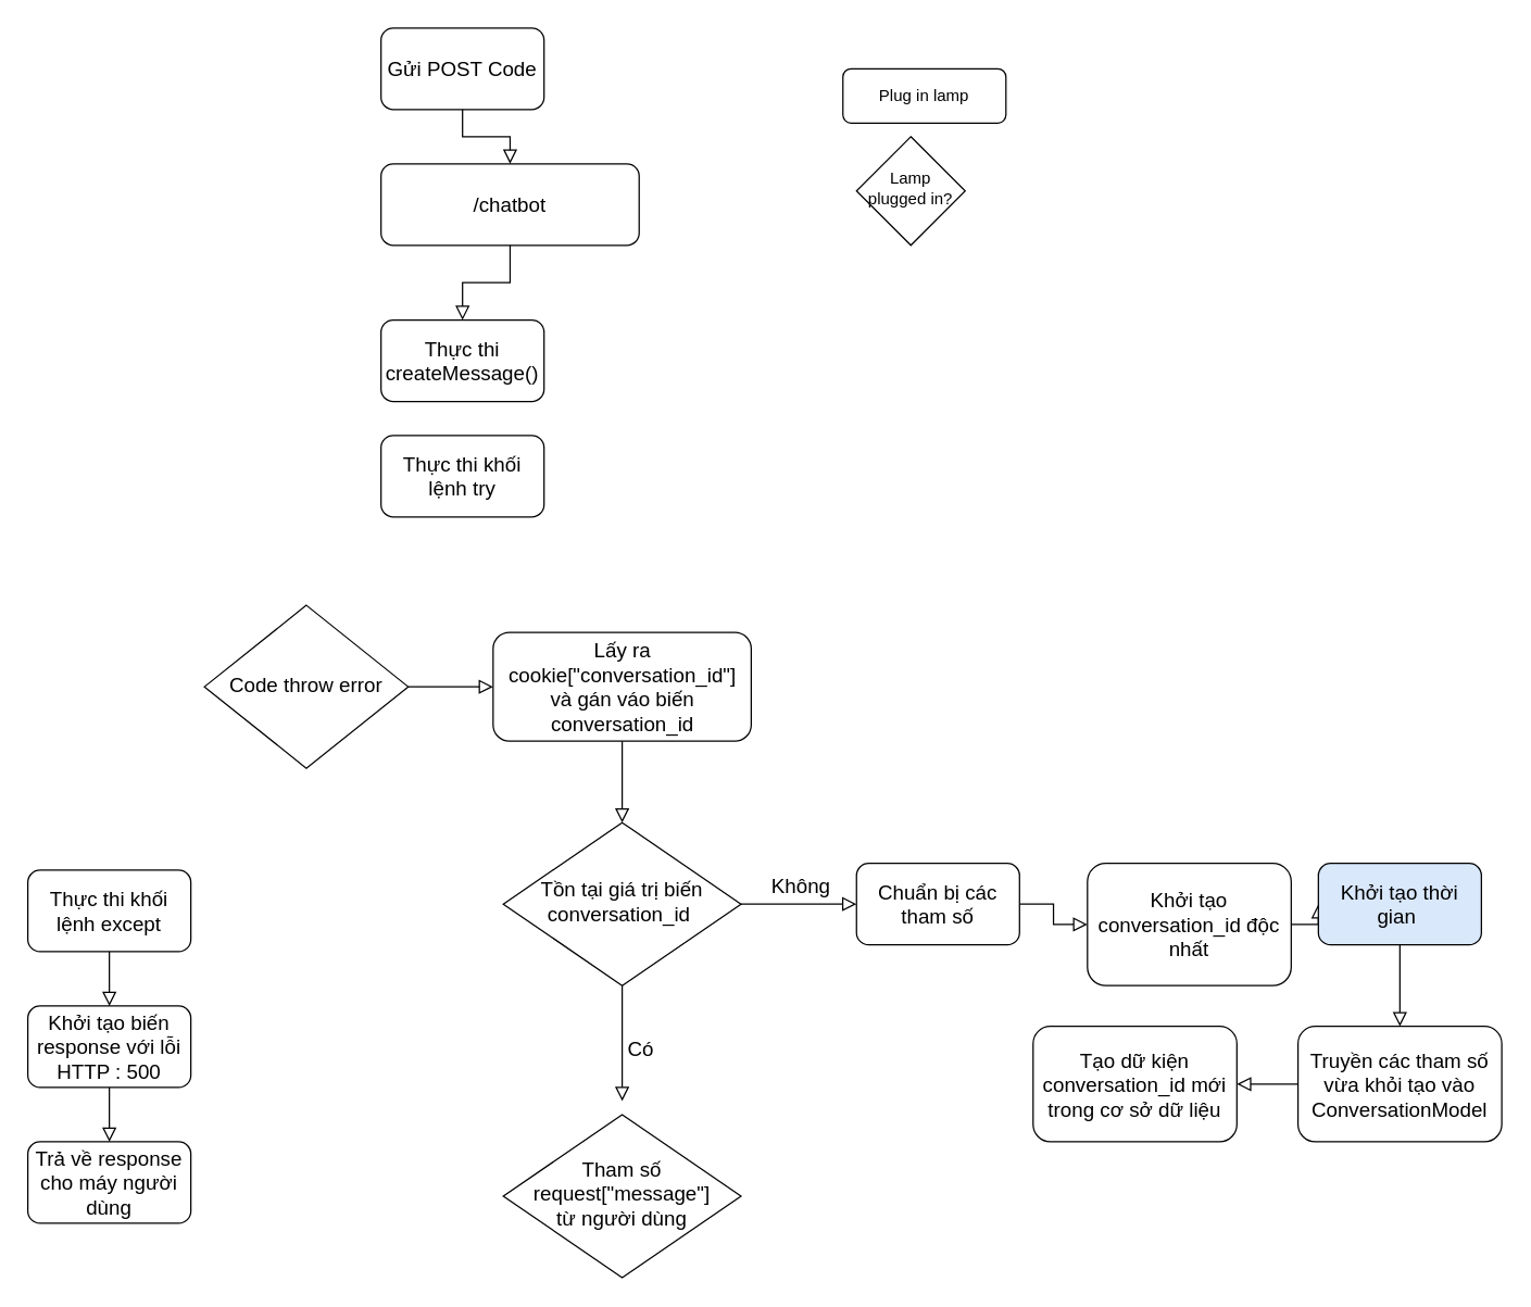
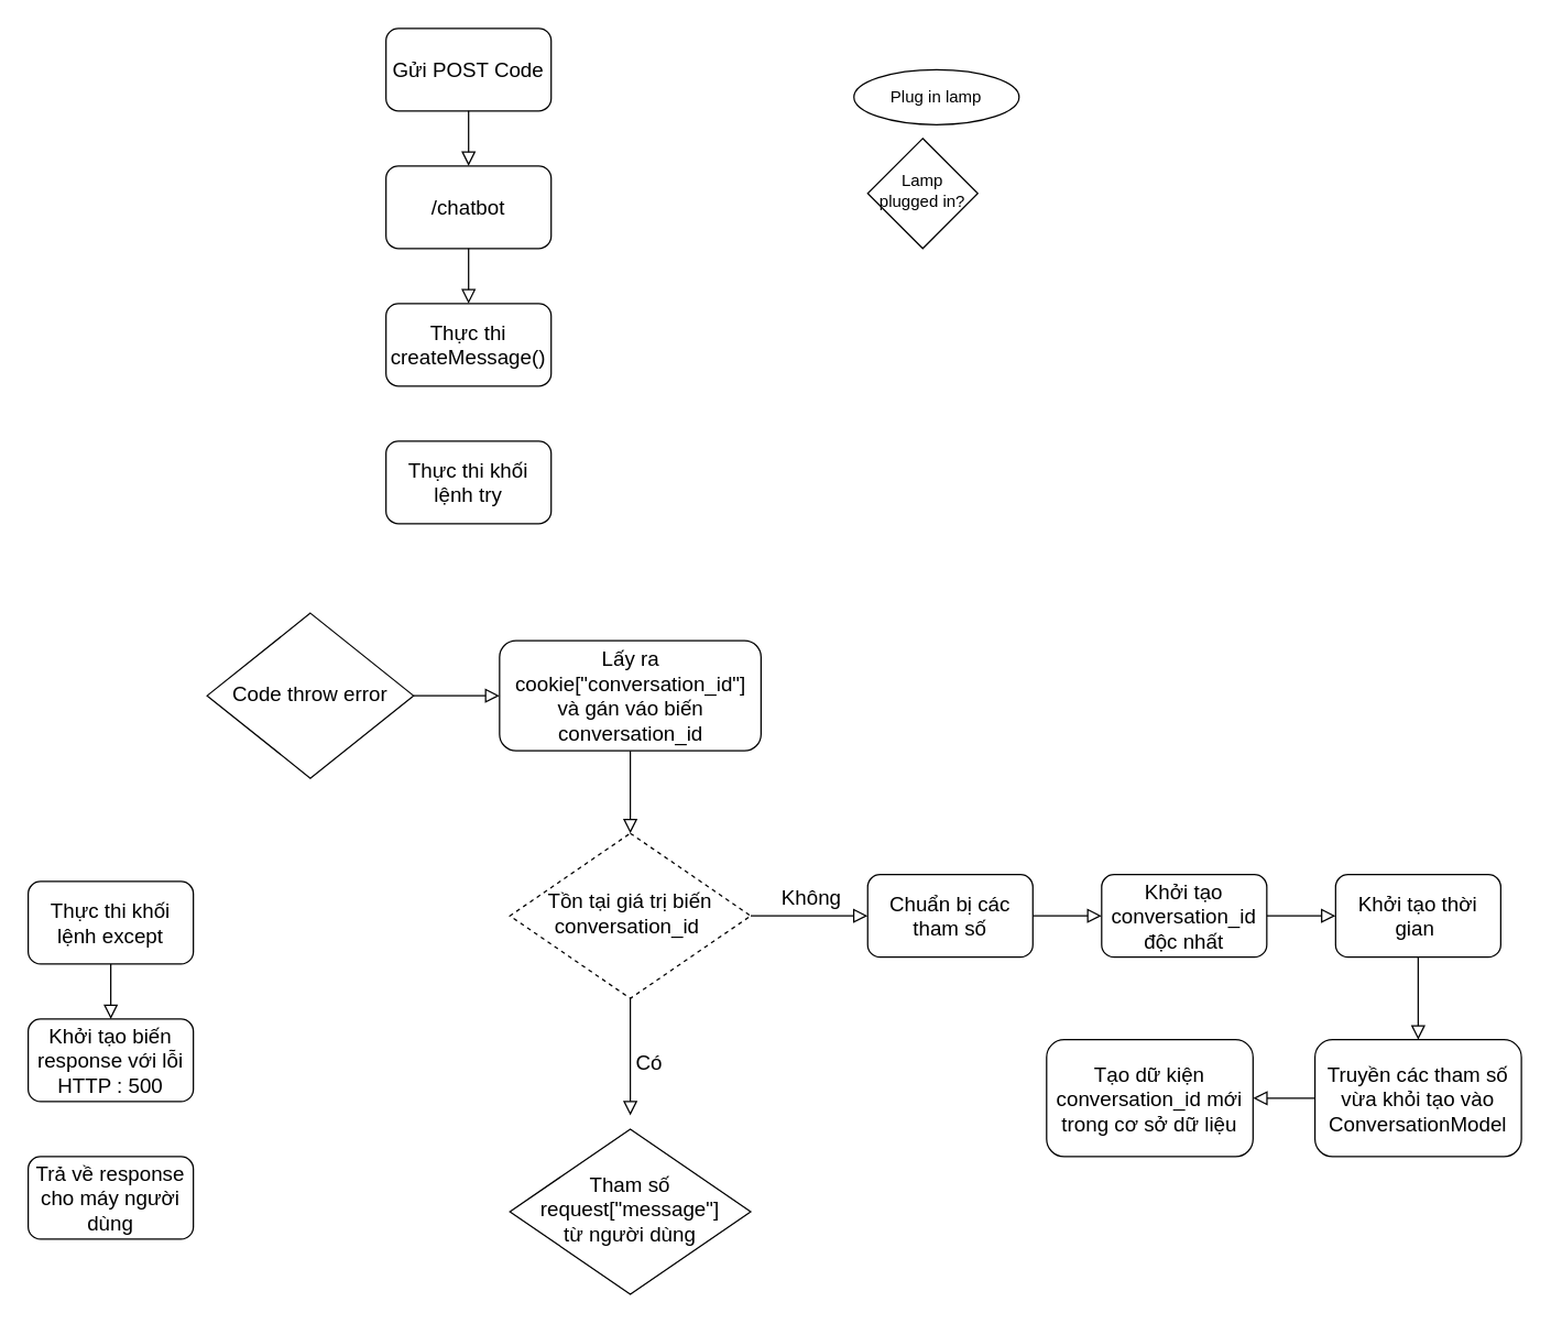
  <mxCell id="0" />
  <mxCell id="1" parent="0" />
- <mxCell id="2" value="/chatbot" style="rounded=1;whiteSpace=wrap;html=1;fontSize=15;glass=0;strokeWidth=1;shadow=0;" parent="1" vertex="1"><mxGeometry x="280" y="120" width="190" height="60" as="geometry" /></mxCell>
- <mxCell id="3" value="Plug in lamp" style="rounded=1;whiteSpace=wrap;html=1;fontSize=12;glass=0;strokeWidth=1;shadow=0;" vertex="1" parent="1"><mxGeometry x="620" y="50" width="120" height="40" as="geometry" /></mxCell>
+ <mxCell id="2" value="/chatbot" style="rounded=1;whiteSpace=wrap;html=1;fontSize=15;glass=0;strokeWidth=1;shadow=0;" parent="1" vertex="1"><mxGeometry x="280" y="120" width="120" height="60" as="geometry" /></mxCell>
+ <mxCell id="3" value="Plug in lamp" style="ellipse;whiteSpace=wrap;html=1;fontSize=12;glass=0;strokeWidth=1;shadow=0;" vertex="1" parent="1"><mxGeometry x="620" y="50" width="120" height="40" as="geometry" /></mxCell>
  <mxCell id="4" value="Lamp&lt;br&gt;plugged in?" style="rhombus;whiteSpace=wrap;html=1;shadow=0;fontFamily=Helvetica;fontSize=12;align=center;strokeWidth=1;spacing=6;spacingTop=-4;" vertex="1" parent="1"><mxGeometry x="630" y="100" width="80" height="80" as="geometry" /></mxCell>
  <mxCell id="5" value="Gửi POST Code" style="rounded=1;whiteSpace=wrap;html=1;fontSize=15;glass=0;strokeWidth=1;shadow=0;" vertex="1" parent="1"><mxGeometry x="280" y="20" width="120" height="60" as="geometry" /></mxCell>
  <mxCell id="6" value="" style="rounded=0;html=1;jettySize=auto;orthogonalLoop=1;fontSize=11;endArrow=block;endFill=0;endSize=8;strokeWidth=1;shadow=0;labelBackgroundColor=none;edgeStyle=orthogonalEdgeStyle;exitX=0.5;exitY=1;exitDx=0;exitDy=0;entryX=0.5;entryY=0;entryDx=0;entryDy=0;" edge="1" parent="1" source="5" target="2"><mxGeometry relative="1" as="geometry"><mxPoint x="350" y="180" as="sourcePoint" /><mxPoint x="340" y="110" as="targetPoint" /></mxGeometry></mxCell>
- <mxCell id="7" value="Thực thi createMessage()" style="rounded=1;whiteSpace=wrap;html=1;fontSize=15;glass=0;strokeWidth=1;shadow=0;" vertex="1" parent="1"><mxGeometry x="280" y="235" width="120" height="60" as="geometry" /></mxCell>
+ <mxCell id="7" value="Thực thi createMessage()" style="rounded=1;whiteSpace=wrap;html=1;fontSize=15;glass=0;strokeWidth=1;shadow=0;" vertex="1" parent="1"><mxGeometry x="280" y="220" width="120" height="60" as="geometry" /></mxCell>
  <mxCell id="8" value="" style="rounded=0;html=1;jettySize=auto;orthogonalLoop=1;fontSize=11;endArrow=block;endFill=0;endSize=8;strokeWidth=1;shadow=0;labelBackgroundColor=none;edgeStyle=orthogonalEdgeStyle;exitX=0.5;exitY=1;exitDx=0;exitDy=0;entryX=0.5;entryY=0;entryDx=0;entryDy=0;" edge="1" parent="1" source="2" target="7"><mxGeometry relative="1" as="geometry"><mxPoint x="339.66" y="180" as="sourcePoint" /><mxPoint x="339.66" y="240" as="targetPoint" /></mxGeometry></mxCell>
  <mxCell id="9" value="Thực thi khối lệnh try" style="rounded=1;whiteSpace=wrap;html=1;fontSize=15;glass=0;strokeWidth=1;shadow=0;" vertex="1" parent="1"><mxGeometry x="280" y="320" width="120" height="60" as="geometry" /></mxCell>
  <mxCell id="10" style="edgeStyle=orthogonalEdgeStyle;shape=connector;rounded=0;orthogonalLoop=1;jettySize=auto;html=1;exitX=1;exitY=0.5;exitDx=0;exitDy=0;shadow=0;labelBackgroundColor=none;fontFamily=Helvetica;fontSize=11;fontColor=default;endArrow=block;endFill=0;endSize=8;strokeColor=default;strokeWidth=1;" edge="1" parent="1" source="11" target="18"><mxGeometry relative="1" as="geometry" /></mxCell>
  <mxCell id="11" value="Code throw error" style="rhombus;whiteSpace=wrap;html=1;shadow=0;fontFamily=Helvetica;fontSize=15;align=center;strokeWidth=1;spacing=6;spacingTop=-4;" vertex="1" parent="1"><mxGeometry x="150" y="445" width="150" height="120" as="geometry" /></mxCell>
  <mxCell id="12" value="Thực thi khối lệnh except" style="rounded=1;whiteSpace=wrap;html=1;fontSize=15;glass=0;strokeWidth=1;shadow=0;" vertex="1" parent="1"><mxGeometry x="20" y="640" width="120" height="60" as="geometry" /></mxCell>
  <mxCell id="13" value="Khởi tạo biến response với lỗi HTTP : 500" style="rounded=1;whiteSpace=wrap;html=1;fontSize=15;glass=0;strokeWidth=1;shadow=0;" vertex="1" parent="1"><mxGeometry x="20" y="740" width="120" height="60" as="geometry" /></mxCell>
  <mxCell id="14" value="" style="rounded=0;html=1;jettySize=auto;orthogonalLoop=1;fontSize=11;endArrow=block;endFill=0;endSize=8;strokeWidth=1;shadow=0;labelBackgroundColor=none;edgeStyle=orthogonalEdgeStyle;exitX=0.5;exitY=1;exitDx=0;exitDy=0;entryX=0.5;entryY=0;entryDx=0;entryDy=0;" edge="1" parent="1" source="12" target="13"><mxGeometry relative="1" as="geometry"><mxPoint x="79.76" y="664.5" as="sourcePoint" /><mxPoint x="79.76" y="704.5" as="targetPoint" /></mxGeometry></mxCell>
  <mxCell id="15" value="Trả về response cho máy người dùng" style="rounded=1;whiteSpace=wrap;html=1;fontSize=15;glass=0;strokeWidth=1;shadow=0;" vertex="1" parent="1"><mxGeometry x="20" y="840" width="120" height="60" as="geometry" /></mxCell>
- <mxCell id="16" value="" style="rounded=0;html=1;jettySize=auto;orthogonalLoop=1;fontSize=11;endArrow=block;endFill=0;endSize=8;strokeWidth=1;shadow=0;labelBackgroundColor=none;edgeStyle=orthogonalEdgeStyle;entryX=0.5;entryY=0;entryDx=0;entryDy=0;exitX=0.5;exitY=1;exitDx=0;exitDy=0;" edge="1" parent="1" source="13" target="15"><mxGeometry relative="1" as="geometry"><mxPoint x="110" y="840" as="sourcePoint" /><mxPoint x="90" y="750" as="targetPoint" /></mxGeometry></mxCell>
  <mxCell id="17" style="edgeStyle=orthogonalEdgeStyle;shape=connector;rounded=0;orthogonalLoop=1;jettySize=auto;html=1;exitX=0.5;exitY=1;exitDx=0;exitDy=0;entryX=0.5;entryY=0;entryDx=0;entryDy=0;shadow=0;labelBackgroundColor=none;fontFamily=Helvetica;fontSize=15;fontColor=default;endArrow=block;endFill=0;endSize=8;strokeColor=default;strokeWidth=1;" edge="1" parent="1" source="18" target="23"><mxGeometry relative="1" as="geometry" /></mxCell>
  <mxCell id="18" value="Lấy ra&lt;br&gt;cookie[&quot;conversation_id&quot;]&lt;br&gt;và gán váo biến conversation_id" style="rounded=1;whiteSpace=wrap;html=1;fontSize=15;glass=0;strokeWidth=1;shadow=0;" vertex="1" parent="1"><mxGeometry x="362.5" y="465" width="190" height="80" as="geometry" /></mxCell>
  <mxCell id="19" style="edgeStyle=orthogonalEdgeStyle;shape=connector;rounded=0;orthogonalLoop=1;jettySize=auto;html=1;exitX=1;exitY=0.5;exitDx=0;exitDy=0;entryX=0;entryY=0.5;entryDx=0;entryDy=0;shadow=0;labelBackgroundColor=none;fontFamily=Helvetica;fontSize=15;fontColor=default;endArrow=block;endFill=0;endSize=8;strokeColor=default;strokeWidth=1;" edge="1" parent="1" source="23" target="25"><mxGeometry relative="1" as="geometry" /></mxCell>
  <mxCell id="20" value="Không&amp;nbsp;" style="edgeLabel;html=1;align=center;verticalAlign=middle;resizable=0;points=[];fontSize=15;fontFamily=Helvetica;fontColor=default;" vertex="1" connectable="0" parent="19"><mxGeometry x="0.176" relative="1" as="geometry"><mxPoint x="-5" y="-15" as="offset" /></mxGeometry></mxCell>
  <mxCell id="21" style="edgeStyle=orthogonalEdgeStyle;shape=connector;rounded=0;orthogonalLoop=1;jettySize=auto;html=1;exitX=0.5;exitY=1;exitDx=0;exitDy=0;entryX=0.5;entryY=0;entryDx=0;entryDy=0;shadow=0;labelBackgroundColor=none;fontFamily=Helvetica;fontSize=15;fontColor=default;endArrow=block;endFill=0;endSize=8;strokeColor=default;strokeWidth=1;" edge="1" parent="1" source="23"><mxGeometry relative="1" as="geometry"><mxPoint x="457.5" y="810" as="targetPoint" /></mxGeometry></mxCell>
  <mxCell id="22" value="Có" style="edgeLabel;html=1;align=center;verticalAlign=middle;resizable=0;points=[];fontSize=15;fontFamily=Helvetica;fontColor=default;" vertex="1" connectable="0" parent="21"><mxGeometry x="0.114" y="1" relative="1" as="geometry"><mxPoint x="12" y="-2" as="offset" /></mxGeometry></mxCell>
- <mxCell id="23" value="Tồn tại giá trị biến conversation_id&amp;nbsp;" style="rhombus;whiteSpace=wrap;html=1;shadow=0;fontFamily=Helvetica;fontSize=15;align=center;strokeWidth=1;spacing=6;spacingTop=-4;" vertex="1" parent="1"><mxGeometry x="370" y="605" width="175" height="120" as="geometry" /></mxCell>
+ <mxCell id="23" value="Tồn tại giá trị biến conversation_id&amp;nbsp;" style="rhombus;whiteSpace=wrap;html=1;shadow=0;fontFamily=Helvetica;fontSize=15;align=center;strokeWidth=1;spacing=6;spacingTop=-4;dashed=1;" vertex="1" parent="1"><mxGeometry x="370" y="605" width="175" height="120" as="geometry" /></mxCell>
  <mxCell id="24" style="edgeStyle=orthogonalEdgeStyle;shape=connector;rounded=0;orthogonalLoop=1;jettySize=auto;html=1;exitX=1;exitY=0.5;exitDx=0;exitDy=0;entryX=0;entryY=0.5;entryDx=0;entryDy=0;shadow=0;labelBackgroundColor=none;fontFamily=Helvetica;fontSize=15;fontColor=default;endArrow=block;endFill=0;endSize=8;strokeColor=default;strokeWidth=1;" edge="1" parent="1" source="25" target="27"><mxGeometry relative="1" as="geometry" /></mxCell>
  <mxCell id="25" value="Chuẩn bị các tham số" style="rounded=1;whiteSpace=wrap;html=1;fontSize=15;glass=0;strokeWidth=1;shadow=0;" vertex="1" parent="1"><mxGeometry x="630" y="635" width="120" height="60" as="geometry" /></mxCell>
  <mxCell id="26" style="edgeStyle=orthogonalEdgeStyle;shape=connector;rounded=0;orthogonalLoop=1;jettySize=auto;html=1;exitX=1;exitY=0.5;exitDx=0;exitDy=0;entryX=0;entryY=0.5;entryDx=0;entryDy=0;shadow=0;labelBackgroundColor=none;fontFamily=Helvetica;fontSize=15;fontColor=default;endArrow=block;endFill=0;endSize=8;strokeColor=default;strokeWidth=1;" edge="1" parent="1" source="27" target="29"><mxGeometry relative="1" as="geometry" /></mxCell>
- <mxCell id="27" value="Khởi tạo conversation_id độc nhất" style="rounded=1;whiteSpace=wrap;html=1;fontSize=15;glass=0;strokeWidth=1;shadow=0;" vertex="1" parent="1"><mxGeometry x="800" y="635" width="150" height="90" as="geometry" /></mxCell>
+ <mxCell id="27" value="Khởi tạo conversation_id độc nhất" style="rounded=1;whiteSpace=wrap;html=1;fontSize=15;glass=0;strokeWidth=1;shadow=0;" vertex="1" parent="1"><mxGeometry x="800" y="635" width="120" height="60" as="geometry" /></mxCell>
  <mxCell id="28" style="edgeStyle=orthogonalEdgeStyle;shape=connector;rounded=0;orthogonalLoop=1;jettySize=auto;html=1;exitX=0.5;exitY=1;exitDx=0;exitDy=0;entryX=0.5;entryY=0;entryDx=0;entryDy=0;shadow=0;labelBackgroundColor=none;fontFamily=Helvetica;fontSize=15;fontColor=default;endArrow=block;endFill=0;endSize=8;strokeColor=default;strokeWidth=1;" edge="1" parent="1" source="29" target="31"><mxGeometry relative="1" as="geometry" /></mxCell>
- <mxCell id="29" value="Khởi tạo thời gian&amp;nbsp;" style="rounded=1;whiteSpace=wrap;html=1;fontSize=15;glass=0;strokeWidth=1;shadow=0;fillColor=#dae8fc;" vertex="1" parent="1"><mxGeometry x="970" y="635" width="120" height="60" as="geometry" /></mxCell>
+ <mxCell id="29" value="Khởi tạo thời gian&amp;nbsp;" style="rounded=1;whiteSpace=wrap;html=1;fontSize=15;glass=0;strokeWidth=1;shadow=0;" vertex="1" parent="1"><mxGeometry x="970" y="635" width="120" height="60" as="geometry" /></mxCell>
  <mxCell id="30" style="edgeStyle=orthogonalEdgeStyle;shape=connector;rounded=0;orthogonalLoop=1;jettySize=auto;html=1;exitX=0;exitY=0.5;exitDx=0;exitDy=0;entryX=1;entryY=0.5;entryDx=0;entryDy=0;shadow=0;labelBackgroundColor=none;fontFamily=Helvetica;fontSize=15;fontColor=default;endArrow=block;endFill=0;endSize=8;strokeColor=default;strokeWidth=1;" edge="1" parent="1" source="31" target="32"><mxGeometry relative="1" as="geometry" /></mxCell>
  <mxCell id="31" value="Truyền các tham số vừa khỏi tạo vào ConversationModel" style="rounded=1;whiteSpace=wrap;html=1;fontSize=15;glass=0;strokeWidth=1;shadow=0;" vertex="1" parent="1"><mxGeometry x="955" y="755" width="150" height="85" as="geometry" /></mxCell>
  <mxCell id="32" value="Tạo dữ kiện conversation_id mới trong cơ sở dữ liệu" style="rounded=1;whiteSpace=wrap;html=1;fontSize=15;glass=0;strokeWidth=1;shadow=0;" vertex="1" parent="1"><mxGeometry x="760" y="755" width="150" height="85" as="geometry" /></mxCell>
  <mxCell id="33" value="Tham số request[&quot;message&quot;]&lt;br&gt;từ người dùng" style="rhombus;whiteSpace=wrap;html=1;shadow=0;fontFamily=Helvetica;fontSize=15;align=center;strokeWidth=1;spacing=6;spacingTop=-4;" vertex="1" parent="1"><mxGeometry x="370" y="820" width="175" height="120" as="geometry" /></mxCell>
